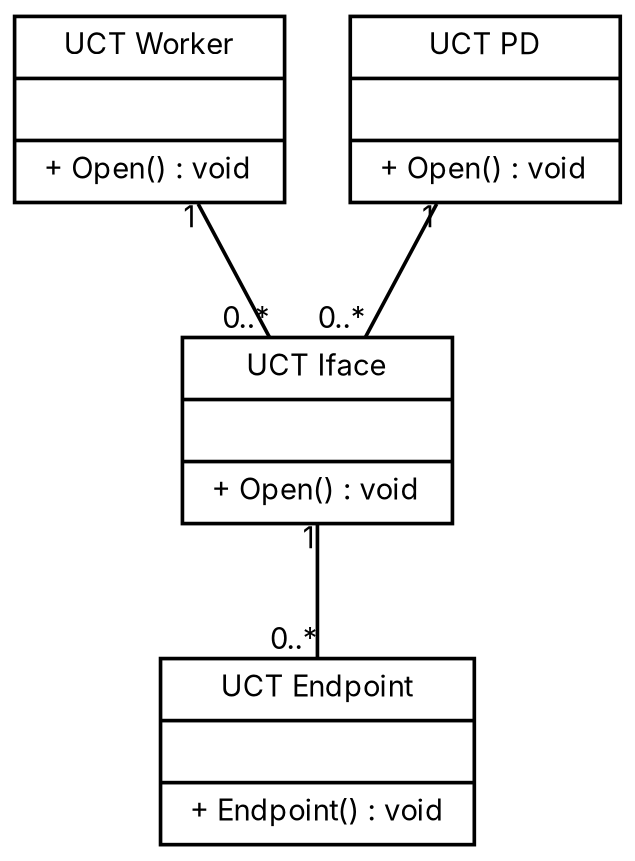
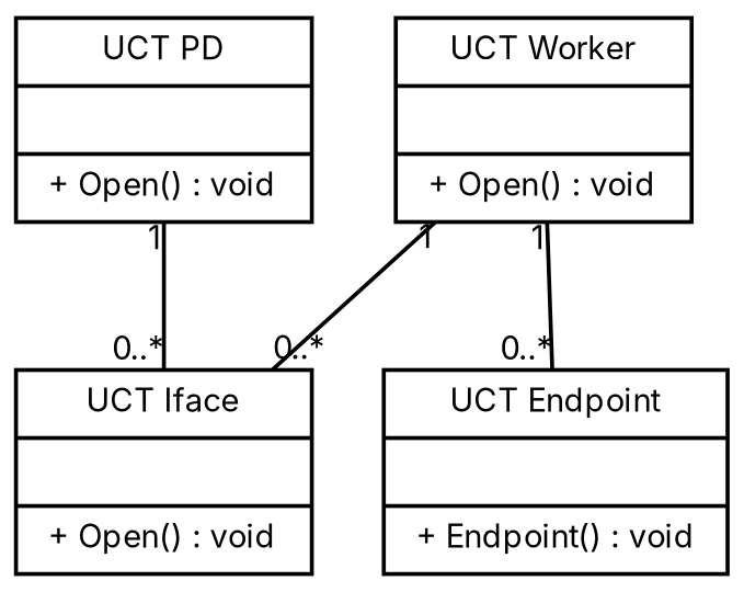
  digraph {
    fontname=Inter
    fontsize=8
    node [fontname=Inter fontsize=8 shape=record]
    edge [arrowhead=none fontname=Inter fontsize=8 headlabel="0..*" taillabel=1]
    n1 [label="{UCT Iface||+ Open() : void\l}"]
    n2 [label="{UCT Endpoint||+ Endpoint() : void\l}"]
    n3 [label="{UCT Worker||+ Open() : void\l}"]
    n4 [label="{UCT PD||+ Open() : void\l}"]
-   n1 -> n2
+   n3 -> n2
    n3 -> n1
    n4 -> n1
  }
